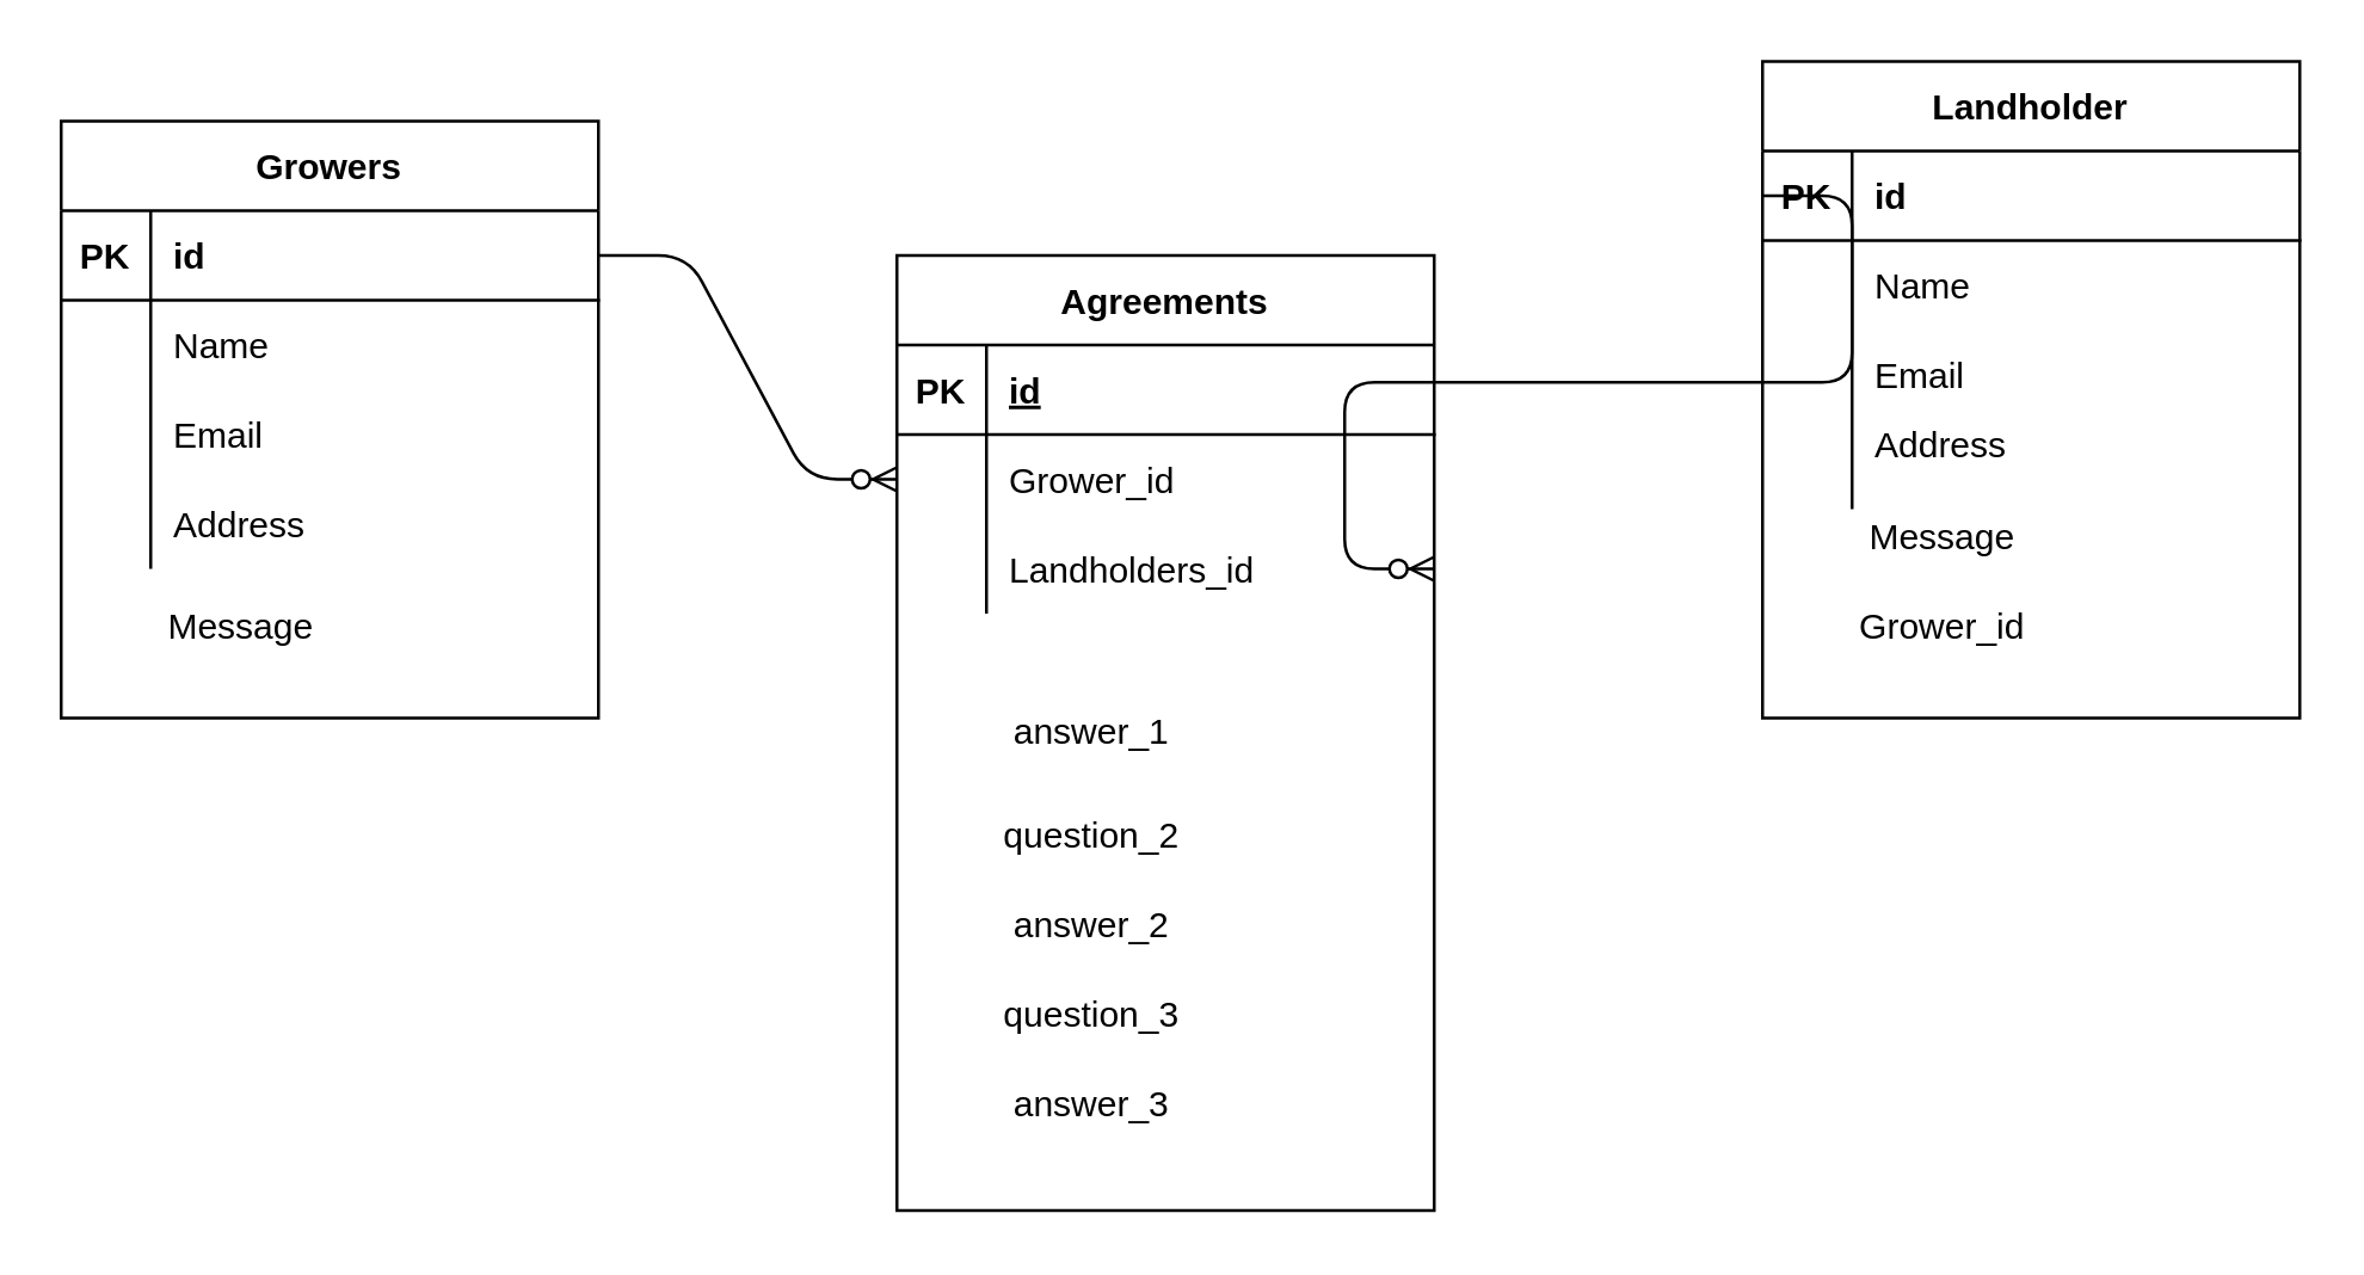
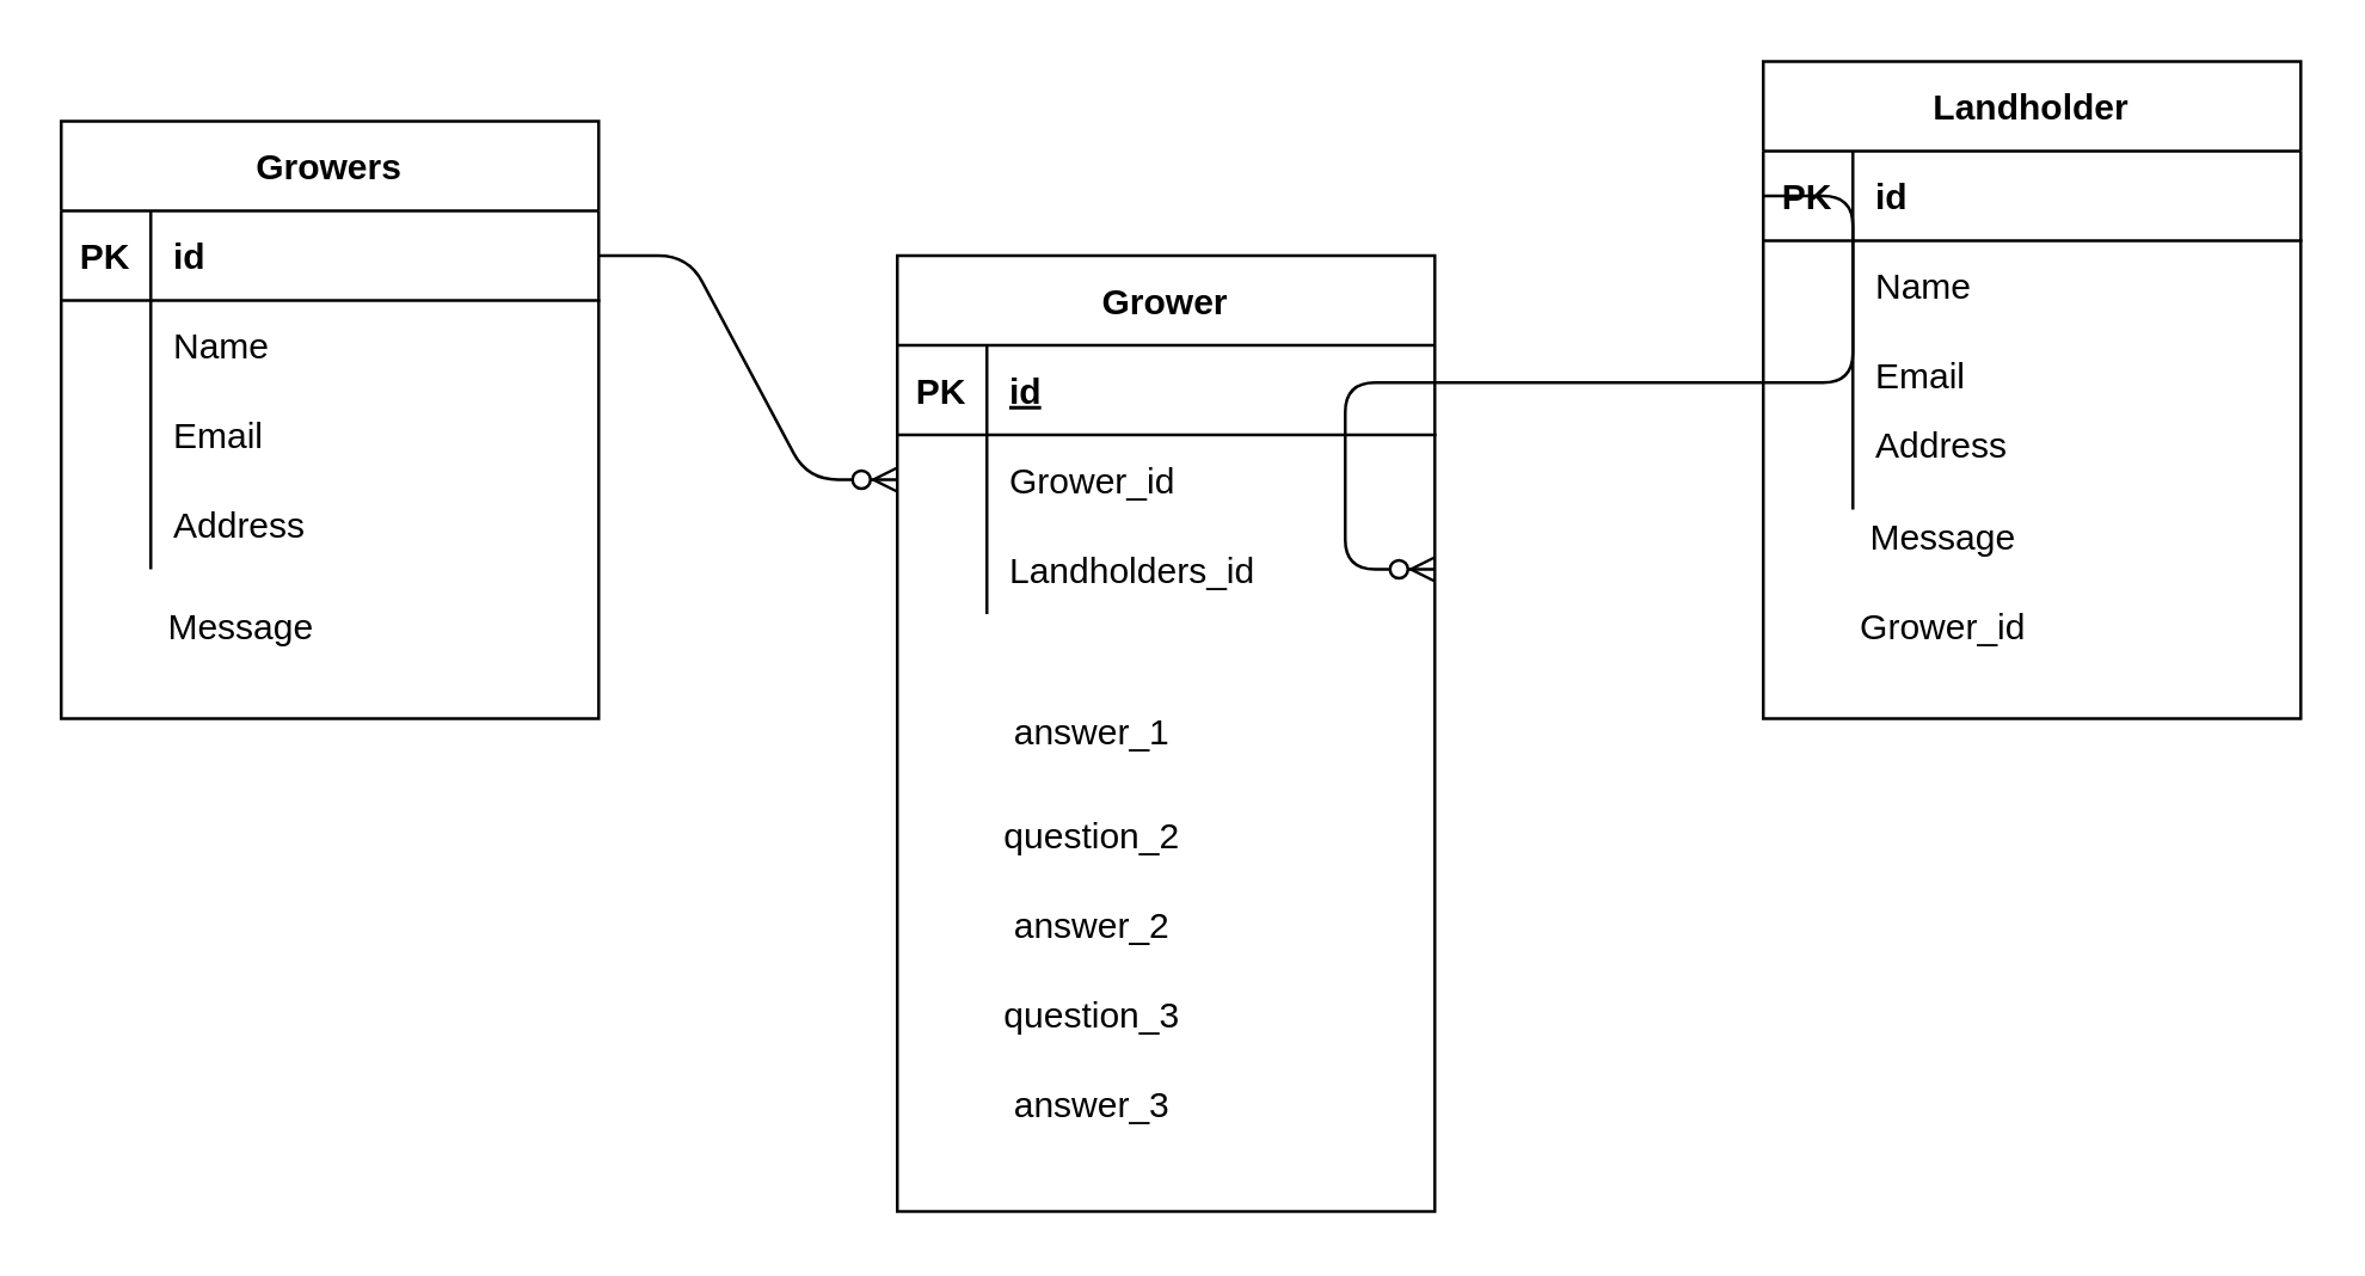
  <mxCell id="0" />
  <mxCell id="1" parent="0" />
  <mxCell id="2" value="Message" style="text;html=1;align=center;verticalAlign=middle;resizable=0;points=[];autosize=1;" parent="1" vertex="1"><mxGeometry x="620" y="170" width="60" height="20" as="geometry" /></mxCell>
  <mxCell id="3" value="Message" style="text;html=1;align=center;verticalAlign=middle;resizable=0;points=[];autosize=1;" parent="1" vertex="1"><mxGeometry x="50" y="200" width="60" height="20" as="geometry" /></mxCell>
  <mxCell id="4" value="Grower_id" style="text;html=1;align=center;verticalAlign=middle;resizable=0;points=[];autosize=1;" parent="1" vertex="1"><mxGeometry x="615" y="200" width="70" height="20" as="geometry" /></mxCell>
  <mxCell id="5" value="Landholder" style="shape=table;startSize=30;container=1;collapsible=1;childLayout=tableLayout;fixedRows=1;rowLines=0;fontStyle=1;align=center;resizeLast=1;" parent="1" vertex="1"><mxGeometry x="590" y="20" width="180" height="220" as="geometry" /></mxCell>
  <mxCell id="6" value="" style="shape=partialRectangle;collapsible=0;dropTarget=0;pointerEvents=0;fillColor=none;top=0;left=0;bottom=1;right=0;points=[[0,0.5],[1,0.5]];portConstraint=eastwest;" parent="5" vertex="1"><mxGeometry y="30" width="180" height="30" as="geometry" /></mxCell>
  <mxCell id="7" value="PK" style="shape=partialRectangle;connectable=0;fillColor=none;top=0;left=0;bottom=0;right=0;fontStyle=1;overflow=hidden;" parent="6" vertex="1"><mxGeometry width="30" height="30" as="geometry" /></mxCell>
  <mxCell id="8" value="id" style="shape=partialRectangle;connectable=0;fillColor=none;top=0;left=0;bottom=0;right=0;align=left;spacingLeft=6;fontStyle=1;overflow=hidden;" parent="6" vertex="1"><mxGeometry x="30" width="150" height="30" as="geometry" /></mxCell>
  <mxCell id="9" value="" style="shape=partialRectangle;collapsible=0;dropTarget=0;pointerEvents=0;fillColor=none;top=0;left=0;bottom=0;right=0;points=[[0,0.5],[1,0.5]];portConstraint=eastwest;" parent="5" vertex="1"><mxGeometry y="60" width="180" height="30" as="geometry" /></mxCell>
  <mxCell id="10" value="" style="shape=partialRectangle;connectable=0;fillColor=none;top=0;left=0;bottom=0;right=0;editable=1;overflow=hidden;" parent="9" vertex="1"><mxGeometry width="30" height="30" as="geometry" /></mxCell>
  <mxCell id="11" value="Name" style="shape=partialRectangle;connectable=0;fillColor=none;top=0;left=0;bottom=0;right=0;align=left;spacingLeft=6;overflow=hidden;" parent="9" vertex="1"><mxGeometry x="30" width="150" height="30" as="geometry" /></mxCell>
  <mxCell id="12" value="" style="shape=partialRectangle;collapsible=0;dropTarget=0;pointerEvents=0;fillColor=none;top=0;left=0;bottom=0;right=0;points=[[0,0.5],[1,0.5]];portConstraint=eastwest;" parent="5" vertex="1"><mxGeometry y="90" width="180" height="30" as="geometry" /></mxCell>
  <mxCell id="13" value="" style="shape=partialRectangle;connectable=0;fillColor=none;top=0;left=0;bottom=0;right=0;editable=1;overflow=hidden;" parent="12" vertex="1"><mxGeometry width="30" height="30" as="geometry" /></mxCell>
  <mxCell id="14" value="Email" style="shape=partialRectangle;connectable=0;fillColor=none;top=0;left=0;bottom=0;right=0;align=left;spacingLeft=6;overflow=hidden;" parent="12" vertex="1"><mxGeometry x="30" width="150" height="30" as="geometry" /></mxCell>
  <mxCell id="15" value="" style="shape=partialRectangle;collapsible=0;dropTarget=0;pointerEvents=0;fillColor=none;top=0;left=0;bottom=0;right=0;points=[[0,0.5],[1,0.5]];portConstraint=eastwest;" parent="5" vertex="1"><mxGeometry y="120" width="180" height="30" as="geometry" /></mxCell>
  <mxCell id="16" value="" style="shape=partialRectangle;connectable=0;fillColor=none;top=0;left=0;bottom=0;right=0;editable=1;overflow=hidden;" parent="15" vertex="1"><mxGeometry width="30" height="30" as="geometry" /></mxCell>
  <mxCell id="17" value="Address&#10;" style="shape=partialRectangle;connectable=0;fillColor=none;top=0;left=0;bottom=0;right=0;align=left;spacingLeft=6;overflow=hidden;" parent="15" vertex="1"><mxGeometry x="30" width="150" height="30" as="geometry" /></mxCell>
  <mxCell id="18" value="Growers" style="shape=table;startSize=30;container=1;collapsible=1;childLayout=tableLayout;fixedRows=1;rowLines=0;fontStyle=1;align=center;resizeLast=1;" parent="1" vertex="1"><mxGeometry x="20" y="40" width="180" height="200" as="geometry" /></mxCell>
  <mxCell id="19" value="" style="shape=partialRectangle;collapsible=0;dropTarget=0;pointerEvents=0;fillColor=none;top=0;left=0;bottom=1;right=0;points=[[0,0.5],[1,0.5]];portConstraint=eastwest;" parent="18" vertex="1"><mxGeometry y="30" width="180" height="30" as="geometry" /></mxCell>
  <mxCell id="20" value="PK" style="shape=partialRectangle;connectable=0;fillColor=none;top=0;left=0;bottom=0;right=0;fontStyle=1;overflow=hidden;" parent="19" vertex="1"><mxGeometry width="30" height="30" as="geometry" /></mxCell>
  <mxCell id="21" value="id" style="shape=partialRectangle;connectable=0;fillColor=none;top=0;left=0;bottom=0;right=0;align=left;spacingLeft=6;fontStyle=1;overflow=hidden;" parent="19" vertex="1"><mxGeometry x="30" width="150" height="30" as="geometry" /></mxCell>
  <mxCell id="22" value="" style="shape=partialRectangle;collapsible=0;dropTarget=0;pointerEvents=0;fillColor=none;top=0;left=0;bottom=0;right=0;points=[[0,0.5],[1,0.5]];portConstraint=eastwest;" parent="18" vertex="1"><mxGeometry y="60" width="180" height="30" as="geometry" /></mxCell>
  <mxCell id="23" value="" style="shape=partialRectangle;connectable=0;fillColor=none;top=0;left=0;bottom=0;right=0;editable=1;overflow=hidden;" parent="22" vertex="1"><mxGeometry width="30" height="30" as="geometry" /></mxCell>
  <mxCell id="24" value="Name" style="shape=partialRectangle;connectable=0;fillColor=none;top=0;left=0;bottom=0;right=0;align=left;spacingLeft=6;overflow=hidden;" parent="22" vertex="1"><mxGeometry x="30" width="150" height="30" as="geometry" /></mxCell>
  <mxCell id="25" value="" style="shape=partialRectangle;collapsible=0;dropTarget=0;pointerEvents=0;fillColor=none;top=0;left=0;bottom=0;right=0;points=[[0,0.5],[1,0.5]];portConstraint=eastwest;" parent="18" vertex="1"><mxGeometry y="90" width="180" height="30" as="geometry" /></mxCell>
  <mxCell id="26" value="" style="shape=partialRectangle;connectable=0;fillColor=none;top=0;left=0;bottom=0;right=0;editable=1;overflow=hidden;" parent="25" vertex="1"><mxGeometry width="30" height="30" as="geometry" /></mxCell>
  <mxCell id="27" value="Email" style="shape=partialRectangle;connectable=0;fillColor=none;top=0;left=0;bottom=0;right=0;align=left;spacingLeft=6;overflow=hidden;" parent="25" vertex="1"><mxGeometry x="30" width="150" height="30" as="geometry" /></mxCell>
  <mxCell id="28" value="" style="shape=partialRectangle;collapsible=0;dropTarget=0;pointerEvents=0;fillColor=none;top=0;left=0;bottom=0;right=0;points=[[0,0.5],[1,0.5]];portConstraint=eastwest;" parent="18" vertex="1"><mxGeometry y="120" width="180" height="30" as="geometry" /></mxCell>
  <mxCell id="29" value="" style="shape=partialRectangle;connectable=0;fillColor=none;top=0;left=0;bottom=0;right=0;editable=1;overflow=hidden;" parent="28" vertex="1"><mxGeometry width="30" height="30" as="geometry" /></mxCell>
  <mxCell id="30" value="Address" style="shape=partialRectangle;connectable=0;fillColor=none;top=0;left=0;bottom=0;right=0;align=left;spacingLeft=6;overflow=hidden;" parent="28" vertex="1"><mxGeometry x="30" width="150" height="30" as="geometry" /></mxCell>
  <mxCell id="31" value="answer_1" style="text;html=1;align=center;verticalAlign=middle;resizable=0;points=[];autosize=1;" parent="1" vertex="1"><mxGeometry x="330" y="235" width="70" height="20" as="geometry" /></mxCell>
  <mxCell id="32" value="question_2" style="text;html=1;align=center;verticalAlign=middle;resizable=0;points=[];autosize=1;" parent="1" vertex="1"><mxGeometry x="330" y="270" width="70" height="20" as="geometry" /></mxCell>
  <mxCell id="33" value="answer_2" style="text;html=1;align=center;verticalAlign=middle;resizable=0;points=[];autosize=1;" parent="1" vertex="1"><mxGeometry x="330" y="300" width="70" height="20" as="geometry" /></mxCell>
  <mxCell id="34" value="question_3" style="text;html=1;align=center;verticalAlign=middle;resizable=0;points=[];autosize=1;" parent="1" vertex="1"><mxGeometry x="330" y="330" width="70" height="20" as="geometry" /></mxCell>
  <mxCell id="35" value="answer_3" style="text;html=1;align=center;verticalAlign=middle;resizable=0;points=[];autosize=1;" parent="1" vertex="1"><mxGeometry x="330" y="360" width="70" height="20" as="geometry" /></mxCell>
  <mxCell id="36" value="" style="edgeStyle=entityRelationEdgeStyle;fontSize=12;html=1;endArrow=ERzeroToMany;endFill=1;exitX=1;exitY=0.5;exitDx=0;exitDy=0;" parent="1" source="19" edge="1"><mxGeometry width="100" height="100" relative="1" as="geometry"><mxPoint x="200" y="260" as="sourcePoint" /><mxPoint x="300" y="160" as="targetPoint" /></mxGeometry></mxCell>
- <mxCell id="37" value="Agreements" style="shape=table;startSize=30;container=1;collapsible=1;childLayout=tableLayout;fixedRows=1;rowLines=0;fontStyle=1;align=center;resizeLast=1;" parent="1" vertex="1"><mxGeometry x="300" y="85" width="180" height="320" as="geometry" /></mxCell>
+ <mxCell id="37" value="Grower" style="shape=table;startSize=30;container=1;collapsible=1;childLayout=tableLayout;fixedRows=1;rowLines=0;fontStyle=1;align=center;resizeLast=1;" parent="1" vertex="1"><mxGeometry x="300" y="85" width="180" height="320" as="geometry" /></mxCell>
  <mxCell id="38" value="" style="shape=partialRectangle;collapsible=0;dropTarget=0;pointerEvents=0;fillColor=none;top=0;left=0;bottom=1;right=0;points=[[0,0.5],[1,0.5]];portConstraint=eastwest;" parent="37" vertex="1"><mxGeometry y="30" width="180" height="30" as="geometry" /></mxCell>
  <mxCell id="39" value="PK" style="shape=partialRectangle;connectable=0;fillColor=none;top=0;left=0;bottom=0;right=0;fontStyle=1;overflow=hidden;" parent="38" vertex="1"><mxGeometry width="30" height="30" as="geometry" /></mxCell>
  <mxCell id="40" value="id" style="shape=partialRectangle;connectable=0;fillColor=none;top=0;left=0;bottom=0;right=0;align=left;spacingLeft=6;fontStyle=5;overflow=hidden;" parent="38" vertex="1"><mxGeometry x="30" width="150" height="30" as="geometry" /></mxCell>
  <mxCell id="41" value="" style="shape=partialRectangle;collapsible=0;dropTarget=0;pointerEvents=0;fillColor=none;top=0;left=0;bottom=0;right=0;points=[[0,0.5],[1,0.5]];portConstraint=eastwest;" parent="37" vertex="1"><mxGeometry y="60" width="180" height="30" as="geometry" /></mxCell>
  <mxCell id="42" value="" style="shape=partialRectangle;connectable=0;fillColor=none;top=0;left=0;bottom=0;right=0;editable=1;overflow=hidden;" parent="41" vertex="1"><mxGeometry width="30" height="30" as="geometry" /></mxCell>
  <mxCell id="43" value="Grower_id" style="shape=partialRectangle;connectable=0;fillColor=none;top=0;left=0;bottom=0;right=0;align=left;spacingLeft=6;overflow=hidden;" parent="41" vertex="1"><mxGeometry x="30" width="150" height="30" as="geometry" /></mxCell>
  <mxCell id="44" value="" style="shape=partialRectangle;collapsible=0;dropTarget=0;pointerEvents=0;fillColor=none;top=0;left=0;bottom=0;right=0;points=[[0,0.5],[1,0.5]];portConstraint=eastwest;" parent="37" vertex="1"><mxGeometry y="90" width="180" height="30" as="geometry" /></mxCell>
  <mxCell id="45" value="" style="shape=partialRectangle;connectable=0;fillColor=none;top=0;left=0;bottom=0;right=0;editable=1;overflow=hidden;" parent="44" vertex="1"><mxGeometry width="30" height="30" as="geometry" /></mxCell>
  <mxCell id="46" value="Landholders_id" style="shape=partialRectangle;connectable=0;fillColor=none;top=0;left=0;bottom=0;right=0;align=left;spacingLeft=6;overflow=hidden;" parent="44" vertex="1"><mxGeometry x="30" width="150" height="30" as="geometry" /></mxCell>
  <mxCell id="47" value="" style="shape=partialRectangle;collapsible=0;dropTarget=0;pointerEvents=0;fillColor=none;top=0;left=0;bottom=0;right=0;points=[[0,0.5],[1,0.5]];portConstraint=eastwest;" parent="37" vertex="1"><mxGeometry y="120" width="180" height="30" as="geometry" /></mxCell>
  <mxCell id="48" value="" style="shape=partialRectangle;connectable=0;fillColor=none;top=0;left=0;bottom=0;right=0;editable=1;overflow=hidden;" parent="47" vertex="1"><mxGeometry width="30" height="30" as="geometry" /></mxCell>
  <mxCell id="49" value="" style="edgeStyle=entityRelationEdgeStyle;fontSize=12;html=1;endArrow=ERzeroToMany;endFill=1;exitX=0;exitY=0.5;exitDx=0;exitDy=0;" edge="1" parent="1" source="6"><mxGeometry width="100" height="100" relative="1" as="geometry"><mxPoint x="380" y="290" as="sourcePoint" /><mxPoint x="480" y="190" as="targetPoint" /></mxGeometry></mxCell>
